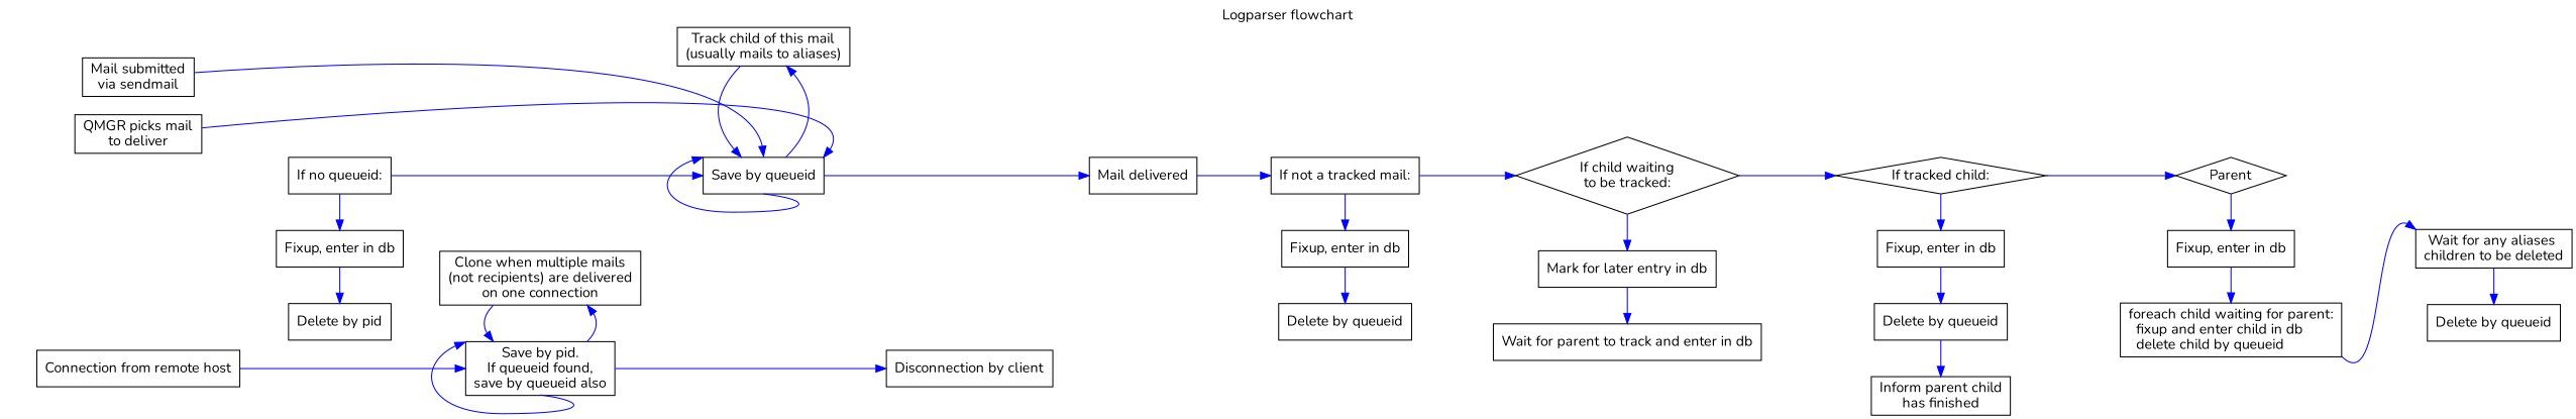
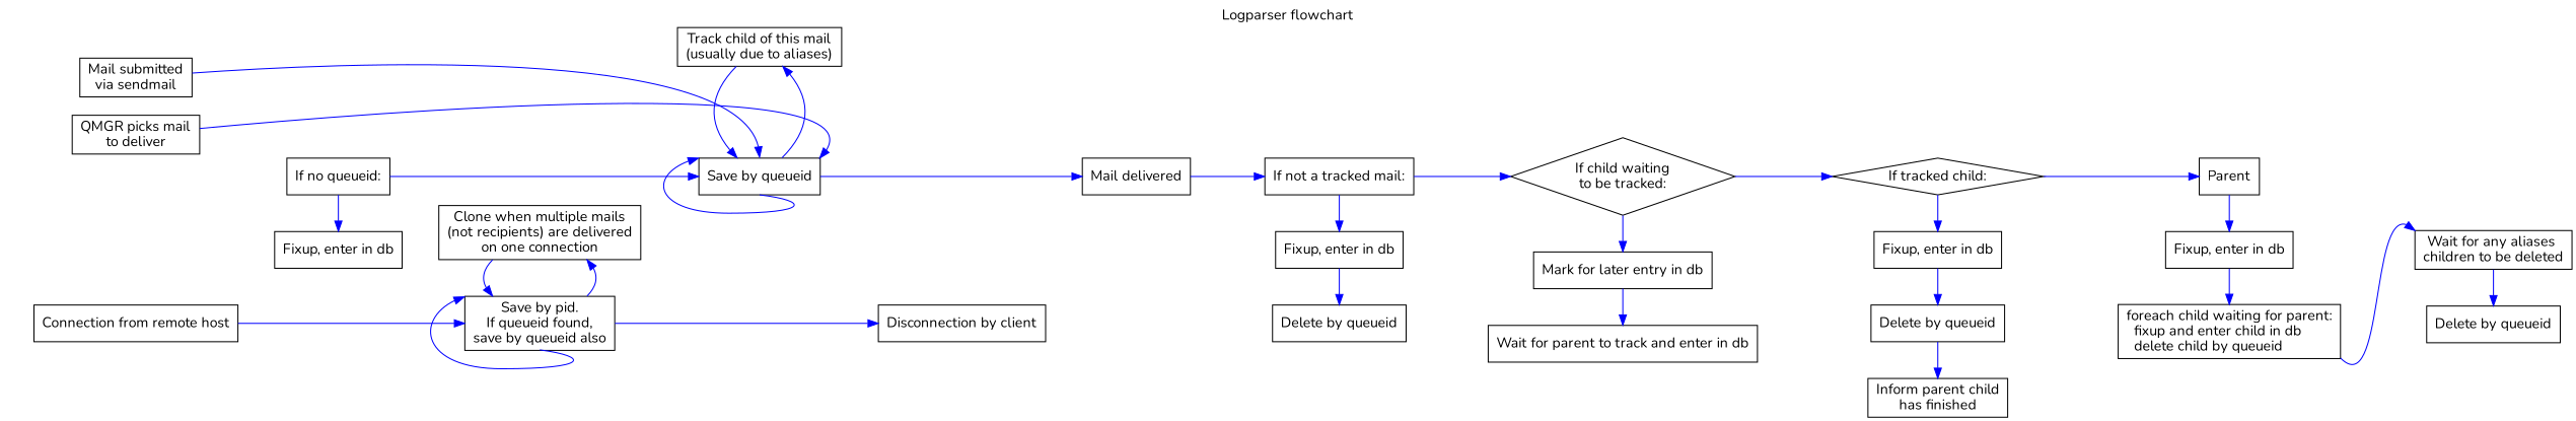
  digraph {
    fontname=Nunito
    label="Logparser flowchart"
    labelloc=t
    rankdir=LR
    node [fontname=Nunito shape=box]
    edge [color=blue fontcolor=red fontname=Nunito minlen=2]
-   n1 [label=Parent shape=diamond]
+   n1 [label=Parent]
    n2 [label="Fixup, enter in db"]
    n3 [label="foreach child waiting for parent:\l  fixup and enter child in db\l  delete child by queueid\l" labeljust=l]
    n4 [label="Connection from remote host"]
    n5 [label="Mail submitted\nvia sendmail"]
    n6 [label="QMGR picks mail\nto deliver"]
    n7 [label="Save by pid.\nIf queueid found,\nsave by queueid also"]
    n8 [label="Clone when multiple mails\n(not recipients) are delivered\non one connection"]
    n9 [label="If no queueid:"]
    n10 [label="Fixup, enter in db"]
-   n11 [label="Delete by pid"]
    n12 [label="Save by queueid"]
-   n13 [label="Track child of this mail\n(usually mails to aliases)"]
+   n13 [label="Track child of this mail\n(usually due to aliases)"]
    n14 [label="If not a tracked mail:"]
    n15 [label="Fixup, enter in db"]
    n16 [label="Delete by queueid"]
    n17 [label="If child waiting\nto be tracked:" shape=diamond]
    n18 [label="Mark for later entry in db"]
    n19 [label="Wait for parent to track and enter in db"]
    n20 [label="If tracked child:" shape=diamond]
    n21 [label="Fixup, enter in db"]
    n22 [label="Delete by queueid"]
    n23 [label="Inform parent child\lhas finished"]
    n24 [label="Wait for any aliases \nchildren to be deleted"]
    n25 [label="Delete by queueid"]
    n26 [label="Disconnection by client"]
    n27 [label="Mail delivered"]
    subgraph sub_1 {
      rank=same
      n1
      n2
      n3
    }
    subgraph sub_2 {
      rank=source
      n4
      n5
      n6
    }
    subgraph sub_3 {
      rank=same
      n7
      n8
    }
    subgraph sub_4 {
      rank=same
      n9
      n10
-     n11
    }
    subgraph sub_5 {
      rank=same
      n12
      n13
    }
    subgraph sub_6 {
      rank=same
      n14
      n15
      n16
    }
    subgraph sub_7 {
      rank=same
      n17
      n18
      n19
    }
    subgraph sub_8 {
      rank=same
      n20
      n21
      n22
      n23
    }
    subgraph sub_9 {
      rank=same
      n24
      n25
    }
    n1 -> n2
    n2 -> n3
    n2 -> n24 [style=invis]
    n3 -> n24 [headport=nw tailport=se weight=0]
    n4 -> n5 [style=invis weight=0]
    n4 -> n6 [style=invis weight=0]
    n4 -> n7
    n5 -> n12 [headport=n]
    n6 -> n12 [headport=ne]
    n7 -> n7 [dir=back headport=s tailport=nw]
    n7 -> n8
    n7 -> n26
    n8 -> n7
    n9 -> n10
    n9 -> n12 [weight=5]
-   n10 -> n11
    n12 -> n12 [dir=back headport=s tailport=nw]
    n12 -> n13 [minlen=5]
    n12 -> n27
    n13 -> n12
    n14 -> n15
    n14 -> n17
    n15 -> n16
    n17 -> n18
    n17 -> n20
    n18 -> n19
    n20 -> n1
    n20 -> n21
    n21 -> n22
    n22 -> n23
    n24 -> n25
    n27 -> n14
  }
